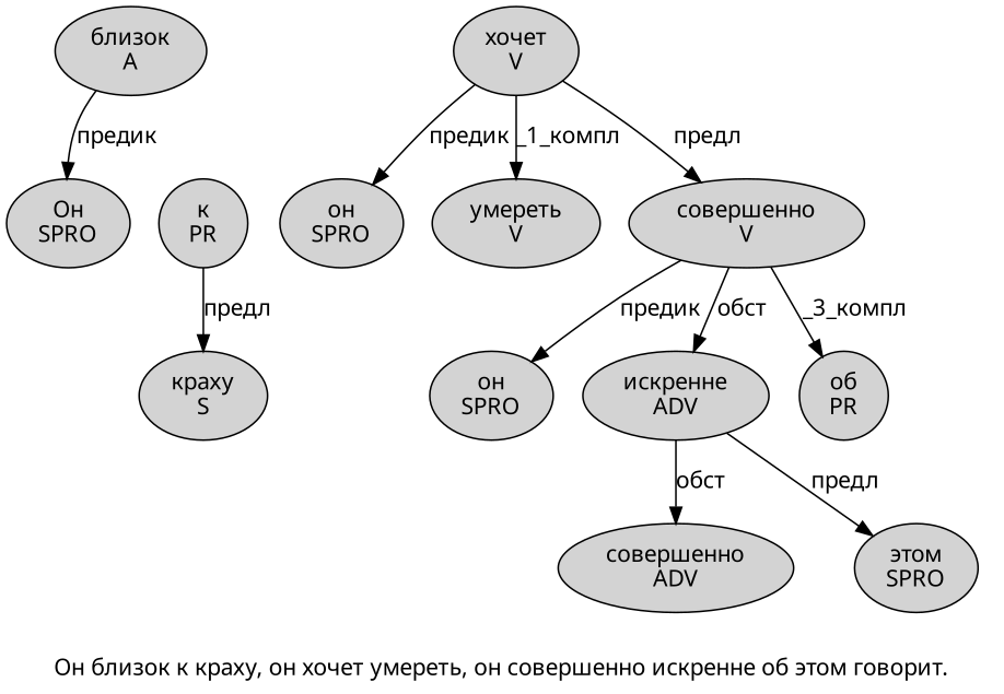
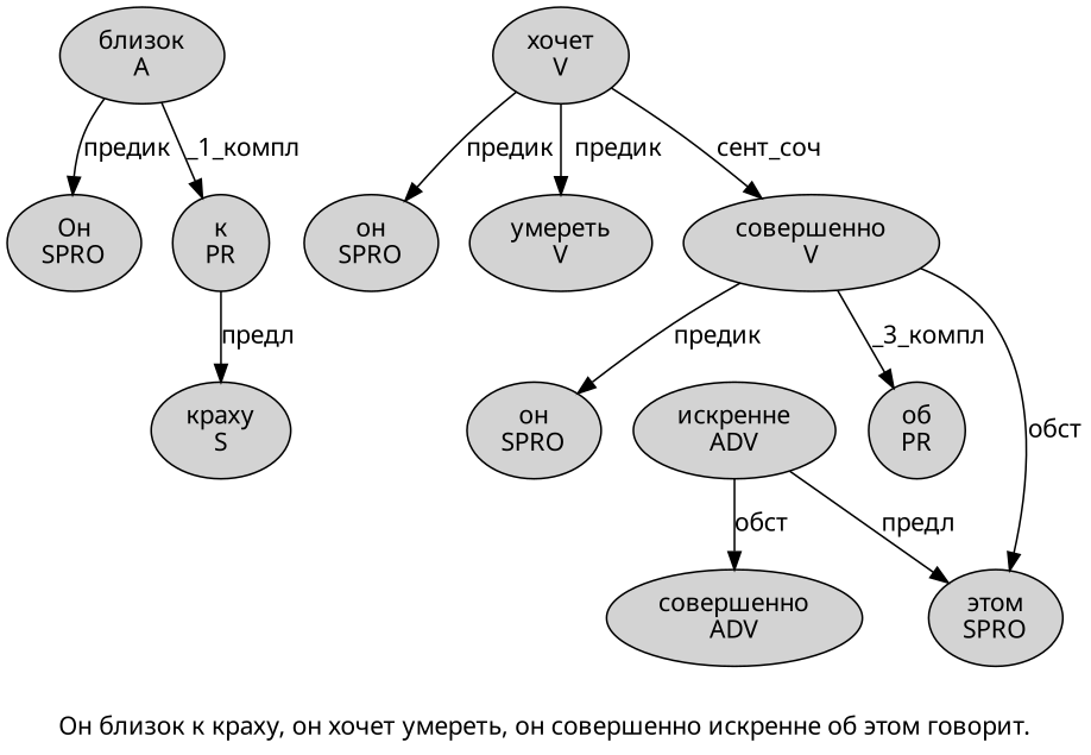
  digraph {
    fontname="Noto Sans"
    label="Он близок к краху, он хочет умереть, он совершенно искренне об этом говорит."
    node [fillcolor=lightgray fontname="Noto Sans" penwidth=1 shape=ellipse style=filled]
    edge [fontname="Noto Sans"]
    n1 [label="Он\nSPRO"]
    n2 [label="близок\nA"]
    n3 [label="к\nPR"]
    n4 [label="краху\nS"]
    n5 [label="хочет\nV"]
    n6 [label="он\nSPRO"]
    n7 [label="умереть\nV"]
    n8 [label="совершенно\nV"]
    n9 [label="он\nSPRO"]
    n10 [label="искренне\nADV"]
    n11 [label="об\nPR"]
    n12 [label="совершенно\nADV"]
    n13 [label="этом\nSPRO"]
    n2 -> n1 [label="предик"]
+   n2 -> n3 [label="_1_компл"]
    n3 -> n4 [label="предл"]
    n5 -> n6 [label="предик"]
-   n5 -> n7 [label="_1_компл"]
-   n5 -> n8 [label="предл"]
+   n5 -> n7 [label="предик"]
+   n5 -> n8 [label="сент_соч"]
    n8 -> n9 [label="предик"]
-   n8 -> n10 [label="обст"]
+   n8 -> n13 [label="обст"]
    n8 -> n11 [label="_3_компл"]
    n10 -> n12 [label="обст"]
    n10 -> n13 [label="предл"]
  }
